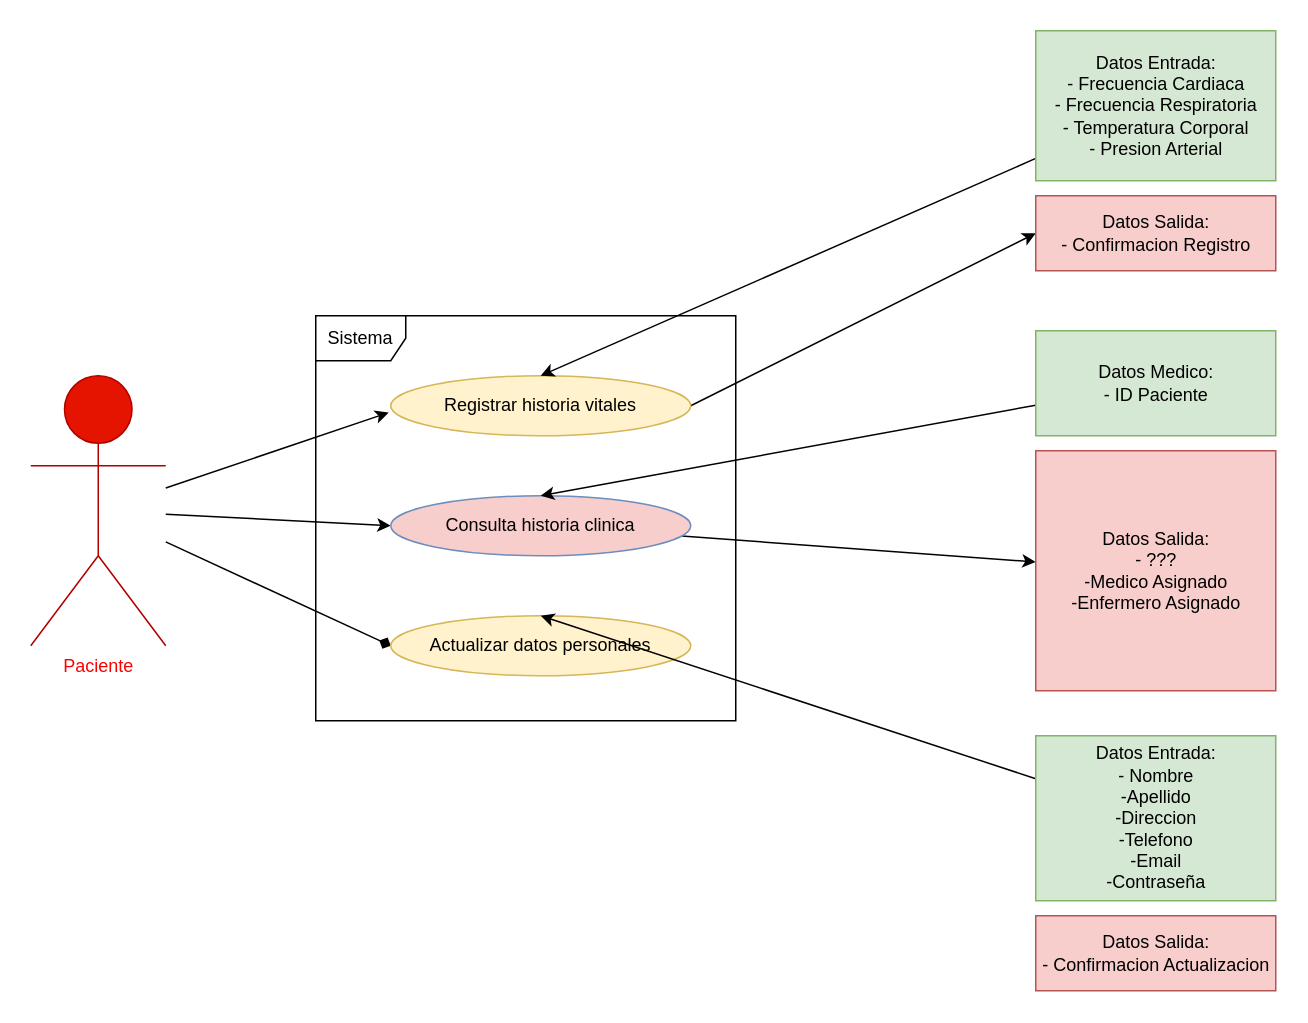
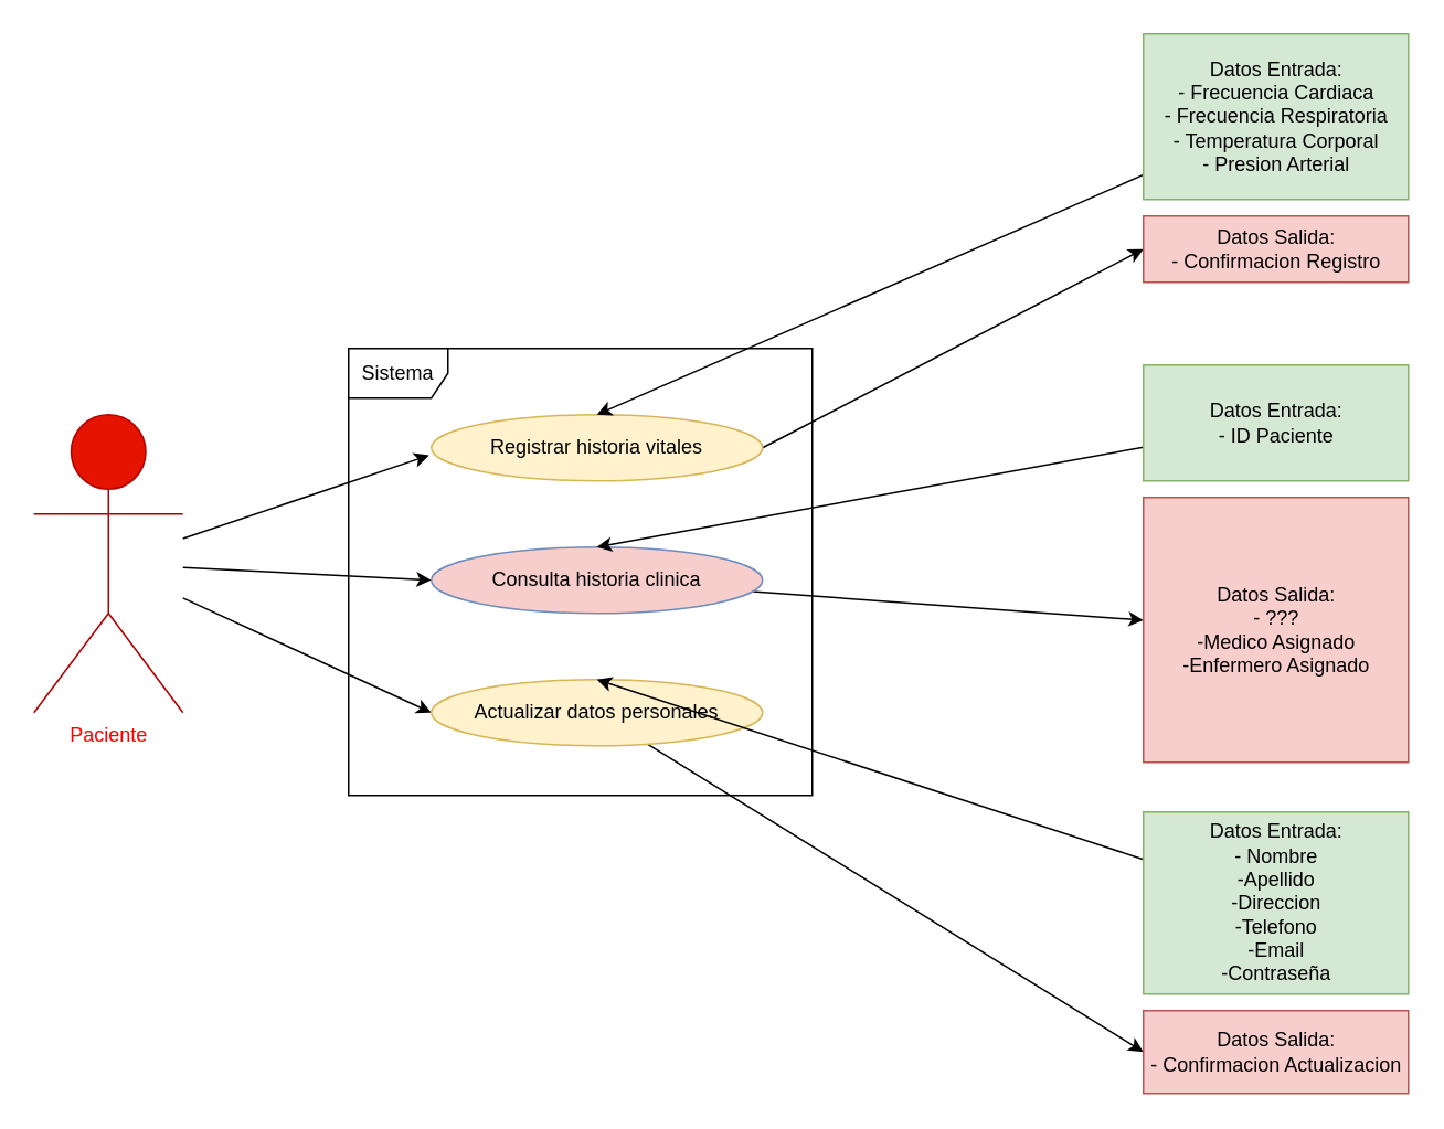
  <mxCell id="0" />
  <mxCell id="1" parent="0" />
  <mxCell id="2" value="Sistema" style="shape=umlFrame;whiteSpace=wrap;html=1;" vertex="1" parent="1"><mxGeometry x="210" y="210" width="280" height="270" as="geometry" /></mxCell>
  <mxCell id="3" style="rounded=0;orthogonalLoop=1;jettySize=auto;html=1;entryX=-0.007;entryY=0.614;entryDx=0;entryDy=0;entryPerimeter=0;" edge="1" parent="1" source="7" target="9"><mxGeometry relative="1" as="geometry" /></mxCell>
  <mxCell id="4" style="rounded=0;orthogonalLoop=1;jettySize=auto;html=1;entryX=0;entryY=0.5;entryDx=0;entryDy=0;" edge="1" parent="1" source="7" target="11"><mxGeometry relative="1" as="geometry" /></mxCell>
- <mxCell id="5" style="rounded=0;orthogonalLoop=1;jettySize=auto;html=1;entryX=0;entryY=0.5;entryDx=0;entryDy=0;endArrow=diamond;" edge="1" parent="1" source="7" target="13"><mxGeometry relative="1" as="geometry" /></mxCell>
+ <mxCell id="5" style="rounded=0;orthogonalLoop=1;jettySize=auto;html=1;entryX=0;entryY=0.5;entryDx=0;entryDy=0;" edge="1" parent="1" source="7" target="13"><mxGeometry relative="1" as="geometry" /></mxCell>
  <mxCell id="6" style="orthogonalLoop=1;jettySize=auto;html=1;strokeColor=none;" edge="1" parent="1" source="7"><mxGeometry relative="1" as="geometry"><mxPoint x="260" y="510" as="targetPoint" /></mxGeometry></mxCell>
  <mxCell id="7" value="Paciente&lt;br&gt;" style="shape=umlActor;verticalLabelPosition=bottom;verticalAlign=top;html=1;fillColor=#e51400;fontColor=#FF0000;strokeColor=#B20000;" vertex="1" parent="1"><mxGeometry x="20" y="250" width="90" height="180" as="geometry" /></mxCell>
  <mxCell id="8" style="edgeStyle=none;rounded=0;orthogonalLoop=1;jettySize=auto;html=1;entryX=0;entryY=0.5;entryDx=0;entryDy=0;exitX=1;exitY=0.5;exitDx=0;exitDy=0;" edge="1" parent="1" source="9" target="20"><mxGeometry relative="1" as="geometry" /></mxCell>
  <mxCell id="9" value="Registrar historia vitales" style="ellipse;whiteSpace=wrap;html=1;fillColor=#fff2cc;strokeColor=#d6b656;" vertex="1" parent="1"><mxGeometry x="260" y="250" width="200" height="40" as="geometry" /></mxCell>
  <mxCell id="10" style="edgeStyle=none;rounded=0;orthogonalLoop=1;jettySize=auto;html=1;" edge="1" parent="1" source="11" target="21"><mxGeometry relative="1" as="geometry" /></mxCell>
  <mxCell id="11" value="Consulta historia clinica" style="ellipse;whiteSpace=wrap;html=1;fillColor=#f8cecc;strokeColor=#6c8ebf;" vertex="1" parent="1"><mxGeometry x="260" y="330" width="200" height="40" as="geometry" /></mxCell>
+ <mxCell id="12" style="edgeStyle=none;rounded=0;orthogonalLoop=1;jettySize=auto;html=1;entryX=0;entryY=0.5;entryDx=0;entryDy=0;" edge="1" parent="1" source="13" target="22"><mxGeometry relative="1" as="geometry" /></mxCell>
  <mxCell id="13" value="Actualizar datos personales" style="ellipse;whiteSpace=wrap;html=1;fillColor=#fff2cc;strokeColor=#d6b656;" vertex="1" parent="1"><mxGeometry x="260" y="410" width="200" height="40" as="geometry" /></mxCell>
  <mxCell id="14" style="edgeStyle=none;rounded=0;orthogonalLoop=1;jettySize=auto;html=1;entryX=0.5;entryY=0;entryDx=0;entryDy=0;" edge="1" parent="1" source="15" target="9"><mxGeometry relative="1" as="geometry" /></mxCell>
  <mxCell id="15" value="Datos Entrada:&lt;br&gt;- Frecuencia Cardiaca&lt;br&gt;- Frecuencia Respiratoria&lt;br&gt;- Temperatura Corporal&lt;br&gt;- Presion Arterial" style="html=1;fillColor=#d5e8d4;strokeColor=#82b366;" vertex="1" parent="1"><mxGeometry x="690" y="20" width="160" height="100" as="geometry" /></mxCell>
  <mxCell id="16" style="edgeStyle=none;rounded=0;orthogonalLoop=1;jettySize=auto;html=1;entryX=0.5;entryY=0;entryDx=0;entryDy=0;" edge="1" parent="1" source="17" target="11"><mxGeometry relative="1" as="geometry" /></mxCell>
- <mxCell id="17" value="Datos Medico:&lt;br&gt;- ID Paciente" style="html=1;fillColor=#d5e8d4;strokeColor=#82b366;" vertex="1" parent="1"><mxGeometry x="690" y="220" width="160" height="70" as="geometry" /></mxCell>
+ <mxCell id="17" value="Datos Entrada:&lt;br&gt;- ID Paciente" style="html=1;fillColor=#d5e8d4;strokeColor=#82b366;" vertex="1" parent="1"><mxGeometry x="690" y="220" width="160" height="70" as="geometry" /></mxCell>
  <mxCell id="18" style="edgeStyle=none;rounded=0;orthogonalLoop=1;jettySize=auto;html=1;entryX=0.5;entryY=0;entryDx=0;entryDy=0;" edge="1" parent="1" source="19" target="13"><mxGeometry relative="1" as="geometry" /></mxCell>
  <mxCell id="19" value="Datos Entrada:&lt;br&gt;- Nombre&lt;br&gt;-Apellido&lt;br&gt;-Direccion&lt;br&gt;-Telefono&lt;br&gt;-Email&lt;br&gt;-Contraseña" style="html=1;fillColor=#d5e8d4;strokeColor=#82b366;" vertex="1" parent="1"><mxGeometry x="690" y="490" width="160" height="110" as="geometry" /></mxCell>
- <mxCell id="20" value="Datos Salida:&lt;br&gt;- Confirmacion Registro" style="html=1;fillColor=#f8cecc;strokeColor=#b85450;" vertex="1" parent="1"><mxGeometry x="690" y="130" width="160" height="50" as="geometry" /></mxCell>
+ <mxCell id="20" value="Datos Salida:&lt;br&gt;- Confirmacion Registro" style="html=1;fillColor=#f8cecc;strokeColor=#b85450;" vertex="1" parent="1"><mxGeometry x="690" y="130" width="160" height="40" as="geometry" /></mxCell>
  <mxCell id="21" value="Datos Salida:&lt;br&gt;- ???&lt;br&gt;-Medico Asignado&lt;br&gt;-Enfermero Asignado" style="html=1;fillColor=#f8cecc;strokeColor=#b85450;" vertex="1" parent="1"><mxGeometry x="690" y="300" width="160" height="160" as="geometry" /></mxCell>
  <mxCell id="22" value="Datos Salida:&lt;br&gt;- Confirmacion Actualizacion" style="html=1;fillColor=#f8cecc;strokeColor=#b85450;" vertex="1" parent="1"><mxGeometry x="690" y="610" width="160" height="50" as="geometry" /></mxCell>
